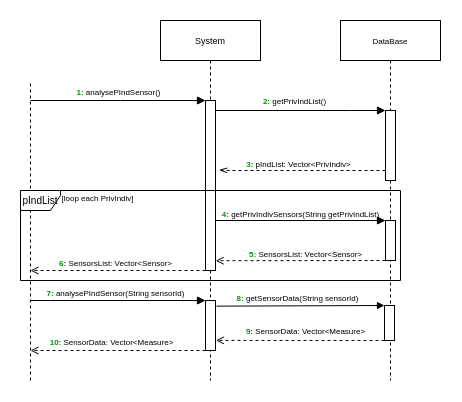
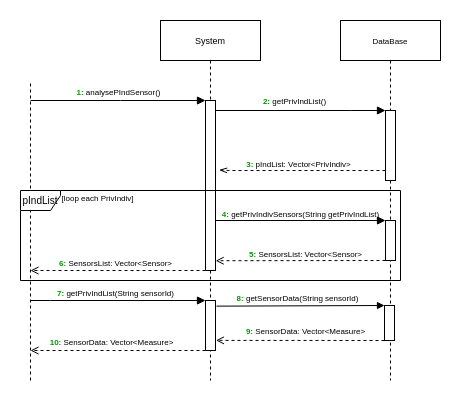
  <mxCell id="0" />
  <mxCell id="1" parent="0" />
  <mxCell id="2" value="&lt;font style=&quot;font-size: 9px;&quot;&gt;System&lt;/font&gt;" style="shape=umlLifeline;perimeter=lifelinePerimeter;whiteSpace=wrap;html=1;container=0;dropTarget=0;collapsible=0;recursiveResize=0;outlineConnect=0;portConstraint=eastwest;newEdgeStyle={&quot;edgeStyle&quot;:&quot;elbowEdgeStyle&quot;,&quot;elbow&quot;:&quot;vertical&quot;,&quot;curved&quot;:0,&quot;rounded&quot;:0};" vertex="1" parent="1"><mxGeometry x="160" y="20" width="100" height="360" as="geometry" /></mxCell>
  <mxCell id="3" value="&lt;font style=&quot;font-size: 8px;&quot;&gt;&lt;b&gt;&lt;font color=&quot;#009900&quot;&gt;1:&lt;/font&gt; &lt;/b&gt;analysePIndSensor()&lt;/font&gt;" style="html=1;verticalAlign=bottom;endArrow=block;edgeStyle=elbowEdgeStyle;elbow=vertical;curved=0;rounded=0;" edge="1" parent="1"><mxGeometry x="0.001" relative="1" as="geometry"><mxPoint x="30" y="100" as="sourcePoint" /><Array as="points"><mxPoint x="120" y="100" /></Array><mxPoint x="205" y="100" as="targetPoint" /><mxPoint as="offset" /></mxGeometry></mxCell>
  <mxCell id="4" value="&lt;font style=&quot;font-size: 8px;&quot;&gt;DataBase&lt;br&gt;&lt;/font&gt;" style="shape=umlLifeline;perimeter=lifelinePerimeter;whiteSpace=wrap;html=1;container=0;dropTarget=0;collapsible=0;recursiveResize=0;outlineConnect=0;portConstraint=eastwest;newEdgeStyle={&quot;edgeStyle&quot;:&quot;elbowEdgeStyle&quot;,&quot;elbow&quot;:&quot;vertical&quot;,&quot;curved&quot;:0,&quot;rounded&quot;:0};" vertex="1" parent="1"><mxGeometry x="340" y="20" width="100" height="360" as="geometry" /></mxCell>
  <mxCell id="5" value="" style="html=1;points=[];perimeter=orthogonalPerimeter;outlineConnect=0;targetShapes=umlLifeline;portConstraint=eastwest;newEdgeStyle={&quot;edgeStyle&quot;:&quot;elbowEdgeStyle&quot;,&quot;elbow&quot;:&quot;vertical&quot;,&quot;curved&quot;:0,&quot;rounded&quot;:0};" vertex="1" parent="4"><mxGeometry x="45" y="90" width="10" height="70" as="geometry" /></mxCell>
  <mxCell id="6" value="&lt;b style=&quot;border-color: var(--border-color); font-size: 8px;&quot;&gt;&lt;font style=&quot;border-color: var(--border-color);&quot; color=&quot;#009900&quot;&gt;2:&lt;/font&gt;&amp;nbsp;&lt;/b&gt;&lt;span style=&quot;font-size: 8px;&quot;&gt;getPrivIndList()&lt;/span&gt;" style="endArrow=block;html=1;rounded=0;endFill=1;" edge="1" parent="1" source="2" target="5"><mxGeometry x="-0.038" y="10" width="50" height="50" relative="1" as="geometry"><mxPoint x="270" y="120" as="sourcePoint" /><mxPoint x="300" y="100" as="targetPoint" /><Array as="points"><mxPoint x="350" y="110" /></Array><mxPoint as="offset" /></mxGeometry></mxCell>
  <mxCell id="7" value="" style="endArrow=openThin;html=1;rounded=0;dashed=1;endFill=0;entryX=1.355;entryY=0.409;entryDx=0;entryDy=0;entryPerimeter=0;" edge="1" parent="1" source="5" target="23"><mxGeometry width="50" height="50" relative="1" as="geometry"><mxPoint x="370.13" y="170.367" as="sourcePoint" /><mxPoint x="220" y="160" as="targetPoint" /><Array as="points"><mxPoint x="230" y="170" /></Array></mxGeometry></mxCell>
  <mxCell id="8" value="&lt;b style=&quot;border-color: var(--border-color); font-size: 8px;&quot;&gt;&lt;font style=&quot;border-color: var(--border-color);&quot; color=&quot;#009900&quot;&gt;3:&lt;/font&gt;&amp;nbsp;&lt;/b&gt;&lt;span style=&quot;font-size: 8px;&quot;&gt;pIndList: Vector&amp;lt;PrivIndiv&amp;gt;&lt;/span&gt;" style="edgeLabel;html=1;align=center;verticalAlign=middle;resizable=0;points=[];" vertex="1" connectable="0" parent="7"><mxGeometry x="-0.004" y="1" relative="1" as="geometry"><mxPoint x="-5" y="-9" as="offset" /></mxGeometry></mxCell>
  <mxCell id="9" value="" style="rounded=0;whiteSpace=wrap;html=1;" vertex="1" parent="1"><mxGeometry x="385" y="220" width="10" height="40" as="geometry" /></mxCell>
  <mxCell id="10" value="" style="endArrow=block;html=1;rounded=0;entryX=0;entryY=0;entryDx=0;entryDy=0;endFill=1;" edge="1" parent="1" source="2" target="9"><mxGeometry width="50" height="50" relative="1" as="geometry"><mxPoint x="190" y="190" as="sourcePoint" /><mxPoint x="240" y="140" as="targetPoint" /></mxGeometry></mxCell>
  <mxCell id="11" value="" style="endArrow=open;html=1;rounded=0;exitX=0;exitY=1;exitDx=0;exitDy=0;dashed=1;endFill=0;entryX=1.019;entryY=0.896;entryDx=0;entryDy=0;entryPerimeter=0;" edge="1" parent="1" source="9"><mxGeometry width="50" height="50" relative="1" as="geometry"><mxPoint x="200" y="310" as="sourcePoint" /><mxPoint x="215.19" y="260.224" as="targetPoint" /></mxGeometry></mxCell>
  <mxCell id="12" value="&lt;font style=&quot;font-size: 8px;&quot;&gt;&lt;b style=&quot;border-color: var(--border-color);&quot;&gt;&lt;font style=&quot;border-color: var(--border-color);&quot; color=&quot;#009900&quot;&gt;5:&lt;/font&gt;&amp;nbsp;&lt;/b&gt;SensorsList: Vector&amp;lt;Sensor&amp;gt;&lt;/font&gt;" style="text;html=1;align=center;verticalAlign=middle;resizable=0;points=[];autosize=1;strokeColor=none;fillColor=none;strokeWidth=0;" vertex="1" parent="1"><mxGeometry x="235" y="238" width="140" height="30" as="geometry" /></mxCell>
  <mxCell id="13" value="" style="endArrow=open;html=1;rounded=0;endFill=0;dashed=1;exitX=0;exitY=1;exitDx=0;exitDy=0;" edge="1" parent="1"><mxGeometry width="50" height="50" relative="1" as="geometry"><mxPoint x="205" y="270" as="sourcePoint" /><mxPoint x="30" y="270" as="targetPoint" /><Array as="points"><mxPoint x="200" y="270" /></Array></mxGeometry></mxCell>
  <mxCell id="14" value="&lt;font style=&quot;font-size: 8px;&quot;&gt;&lt;b style=&quot;border-color: var(--border-color);&quot;&gt;&lt;font style=&quot;border-color: var(--border-color);&quot; color=&quot;#009900&quot;&gt;6:&lt;/font&gt;&amp;nbsp;&lt;/b&gt;SensorsList: Vector&amp;lt;Sensor&amp;gt;&lt;/font&gt;" style="text;html=1;align=center;verticalAlign=middle;resizable=0;points=[];autosize=1;strokeColor=none;fillColor=none;" vertex="1" parent="1"><mxGeometry x="45" y="247" width="140" height="30" as="geometry" /></mxCell>
  <mxCell id="15" value="" style="endArrow=block;html=1;rounded=0;entryX=0;entryY=0;entryDx=0;entryDy=0;endFill=1;" edge="1" parent="1" target="24"><mxGeometry width="50" height="50" relative="1" as="geometry"><mxPoint x="30" y="300" as="sourcePoint" /><mxPoint x="100" y="270" as="targetPoint" /><Array as="points"><mxPoint x="50" y="300" /></Array></mxGeometry></mxCell>
- <mxCell id="16" value="&lt;font style=&quot;font-size: 8px;&quot;&gt;&lt;b style=&quot;border-color: var(--border-color);&quot;&gt;&lt;font style=&quot;border-color: var(--border-color);&quot; color=&quot;#009900&quot;&gt;7:&lt;/font&gt;&amp;nbsp;&lt;/b&gt;analysePIndSensor(String sensorId)&lt;/font&gt;" style="text;html=1;align=center;verticalAlign=middle;resizable=0;points=[];autosize=1;strokeColor=none;fillColor=none;" vertex="1" parent="1"><mxGeometry x="35" y="277" width="160" height="30" as="geometry" /></mxCell>
+ <mxCell id="16" value="&lt;font style=&quot;font-size: 8px;&quot;&gt;&lt;b style=&quot;border-color: var(--border-color);&quot;&gt;&lt;font style=&quot;border-color: var(--border-color);&quot; color=&quot;#009900&quot;&gt;7:&lt;/font&gt;&amp;nbsp;&lt;/b&gt;getPrivIndList(String sensorId)&lt;/font&gt;" style="text;html=1;align=center;verticalAlign=middle;resizable=0;points=[];autosize=1;strokeColor=none;fillColor=none;" vertex="1" parent="1"><mxGeometry x="35" y="277" width="160" height="30" as="geometry" /></mxCell>
  <mxCell id="17" value="&lt;font style=&quot;font-size: 8px;&quot;&gt;&lt;b style=&quot;border-color: var(--border-color);&quot;&gt;&lt;font style=&quot;border-color: var(--border-color);&quot; color=&quot;#009900&quot;&gt;8:&lt;/font&gt;&amp;nbsp;&lt;/b&gt;getSensorData(String sensorId)&lt;/font&gt;" style="edgeStyle=none;orthogonalLoop=1;jettySize=auto;html=1;rounded=0;endSize=5;entryX=0;entryY=0;entryDx=0;entryDy=0;exitX=1.099;exitY=0.113;exitDx=0;exitDy=0;exitPerimeter=0;endArrow=block;endFill=1;" edge="1" parent="1" target="18" source="24"><mxGeometry x="-0.033" y="8" width="100" relative="1" as="geometry"><mxPoint x="220" y="305" as="sourcePoint" /><mxPoint x="340" y="300" as="targetPoint" /><Array as="points" /><mxPoint as="offset" /></mxGeometry></mxCell>
  <mxCell id="18" value="" style="whiteSpace=wrap;html=1;" vertex="1" parent="1"><mxGeometry x="384" y="305" width="10" height="35" as="geometry" /></mxCell>
  <mxCell id="19" value="" style="edgeStyle=none;orthogonalLoop=1;jettySize=auto;html=1;rounded=0;exitX=0;exitY=1;exitDx=0;exitDy=0;dashed=1;endArrow=open;endFill=0;entryX=1.045;entryY=0.798;entryDx=0;entryDy=0;entryPerimeter=0;" edge="1" parent="1" source="18" target="24"><mxGeometry width="100" relative="1" as="geometry"><mxPoint x="250" y="350" as="sourcePoint" /><mxPoint x="220" y="340" as="targetPoint" /><Array as="points" /></mxGeometry></mxCell>
  <mxCell id="20" value="&lt;font style=&quot;font-size: 8px;&quot;&gt;&lt;b style=&quot;border-color: var(--border-color);&quot;&gt;&lt;font style=&quot;border-color: var(--border-color);&quot; color=&quot;#009900&quot;&gt;9:&lt;/font&gt;&amp;nbsp;&lt;/b&gt;SensorData: Vector&amp;lt;Measure&amp;gt;&lt;/font&gt;" style="edgeLabel;html=1;align=center;verticalAlign=middle;resizable=0;points=[];" vertex="1" connectable="0" parent="19"><mxGeometry x="0.078" y="-2" relative="1" as="geometry"><mxPoint x="11" y="-8" as="offset" /></mxGeometry></mxCell>
  <mxCell id="21" value="" style="edgeStyle=none;orthogonalLoop=1;jettySize=auto;html=1;rounded=0;dashed=1;endArrow=open;endFill=0;exitX=0;exitY=1;exitDx=0;exitDy=0;" edge="1" parent="1" source="24"><mxGeometry width="100" relative="1" as="geometry"><mxPoint x="150" y="370" as="sourcePoint" /><mxPoint x="30" y="350" as="targetPoint" /><Array as="points" /></mxGeometry></mxCell>
  <mxCell id="22" value="&lt;font style=&quot;font-size: 8px;&quot;&gt;&lt;b style=&quot;border-color: var(--border-color);&quot;&gt;&lt;font style=&quot;border-color: var(--border-color);&quot; color=&quot;#009900&quot;&gt;10:&lt;/font&gt;&amp;nbsp;&lt;/b&gt;SensorData: Vector&amp;lt;Measure&amp;gt;&lt;/font&gt;" style="edgeLabel;html=1;align=center;verticalAlign=middle;resizable=0;points=[];" vertex="1" connectable="0" parent="21"><mxGeometry x="0.067" y="1" relative="1" as="geometry"><mxPoint x="-1" y="-11" as="offset" /></mxGeometry></mxCell>
  <mxCell id="23" value="" style="rounded=0;whiteSpace=wrap;html=1;" vertex="1" parent="1"><mxGeometry x="205" y="100" width="10" height="170" as="geometry" /></mxCell>
  <mxCell id="24" value="" style="rounded=0;whiteSpace=wrap;html=1;" vertex="1" parent="1"><mxGeometry x="205" y="300" width="10" height="50" as="geometry" /></mxCell>
  <mxCell id="25" value="" style="endArrow=none;dashed=1;html=1;rounded=0;" edge="1" parent="1"><mxGeometry width="50" height="50" relative="1" as="geometry"><mxPoint x="30" y="380" as="sourcePoint" /><mxPoint x="30" y="80" as="targetPoint" /></mxGeometry></mxCell>
  <mxCell id="26" value="&lt;font style=&quot;font-size: 10px;&quot;&gt;pIndList&lt;/font&gt;" style="shape=umlFrame;whiteSpace=wrap;html=1;pointerEvents=0;recursiveResize=0;container=1;collapsible=0;width=40;height=20;" vertex="1" parent="1"><mxGeometry x="20" y="190" width="380" height="90" as="geometry" /></mxCell>
  <mxCell id="27" value="&lt;font style=&quot;font-size: 8px;&quot;&gt;[loop each PrivIndiv]&lt;/font&gt;" style="text;html=1;align=center;verticalAlign=middle;resizable=0;points=[];autosize=1;strokeColor=none;fillColor=none;" vertex="1" parent="26"><mxGeometry x="32" y="-8" width="90" height="30" as="geometry" /></mxCell>
  <mxCell id="28" value="&lt;font style=&quot;font-size: 8px;&quot;&gt;&lt;b style=&quot;border-color: var(--border-color);&quot;&gt;&lt;font style=&quot;border-color: var(--border-color);&quot; color=&quot;#009900&quot;&gt;4:&lt;/font&gt;&amp;nbsp;&lt;/b&gt;getPrivIndivSensors(String getPrivIndList)&lt;/font&gt;" style="text;html=1;align=center;verticalAlign=middle;resizable=0;points=[];autosize=1;strokeColor=none;fillColor=none;" vertex="1" parent="26"><mxGeometry x="195" y="8" width="170" height="30" as="geometry" /></mxCell>
